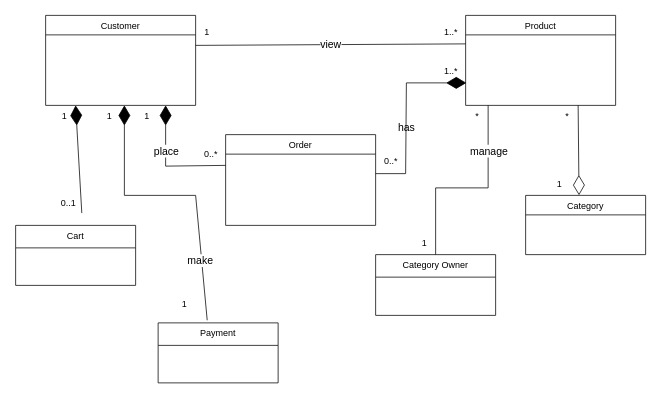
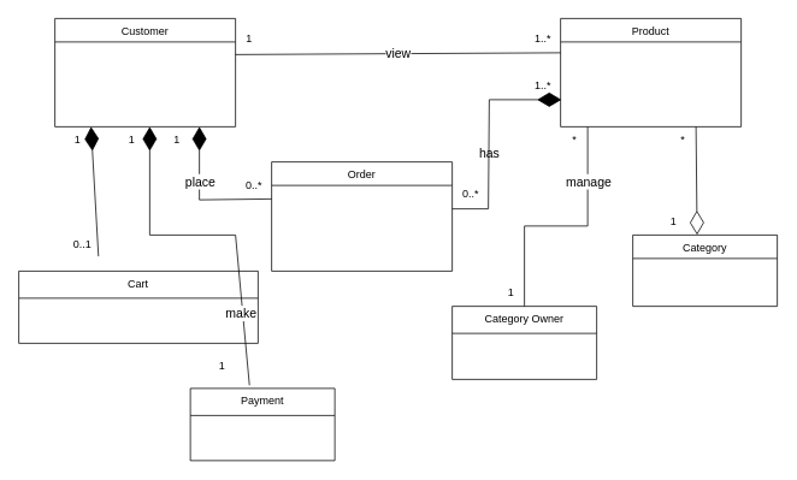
  <mxCell id="0" />
  <mxCell id="1" parent="0" />
  <mxCell id="2" value="Customer" style="swimlane;fontStyle=0;align=center;verticalAlign=top;childLayout=stackLayout;horizontal=1;startSize=26;horizontalStack=0;resizeParent=1;resizeLast=0;collapsible=1;marginBottom=0;rounded=0;shadow=0;strokeWidth=1;" parent="1" vertex="1"><mxGeometry x="60" y="20" width="200" height="120" as="geometry"><mxRectangle x="230" y="140" width="160" height="26" as="alternateBounds" /></mxGeometry></mxCell>
  <mxCell id="3" value="Product" style="swimlane;fontStyle=0;align=center;verticalAlign=top;childLayout=stackLayout;horizontal=1;startSize=26;horizontalStack=0;resizeParent=1;resizeLast=0;collapsible=1;marginBottom=0;rounded=0;shadow=0;strokeWidth=1;" parent="1" vertex="1"><mxGeometry x="620" y="20" width="200" height="120" as="geometry"><mxRectangle x="130" y="380" width="160" height="26" as="alternateBounds" /></mxGeometry></mxCell>
  <mxCell id="4" value="Payment" style="swimlane;fontStyle=0;align=center;verticalAlign=top;childLayout=stackLayout;horizontal=1;startSize=30;horizontalStack=0;resizeParent=1;resizeLast=0;collapsible=1;marginBottom=0;rounded=0;shadow=0;strokeWidth=1;" parent="1" vertex="1"><mxGeometry x="210" y="430" width="160" height="80" as="geometry"><mxRectangle x="340" y="380" width="170" height="26" as="alternateBounds" /></mxGeometry></mxCell>
  <mxCell id="5" value="Order" style="swimlane;fontStyle=0;align=center;verticalAlign=top;childLayout=stackLayout;horizontal=1;startSize=26;horizontalStack=0;resizeParent=1;resizeLast=0;collapsible=1;marginBottom=0;rounded=0;shadow=0;strokeWidth=1;" parent="1" vertex="1"><mxGeometry x="300" y="179" width="200" height="121" as="geometry"><mxRectangle x="340" y="380" width="170" height="26" as="alternateBounds" /></mxGeometry></mxCell>
  <mxCell id="6" value="Category" style="swimlane;fontStyle=0;align=center;verticalAlign=top;childLayout=stackLayout;horizontal=1;startSize=26;horizontalStack=0;resizeParent=1;resizeLast=0;collapsible=1;marginBottom=0;rounded=0;shadow=0;strokeWidth=1;" parent="1" vertex="1"><mxGeometry x="700" y="260" width="160" height="79" as="geometry"><mxRectangle x="130" y="380" width="160" height="26" as="alternateBounds" /></mxGeometry></mxCell>
- <mxCell id="7" value="Cart" style="swimlane;fontStyle=0;align=center;verticalAlign=top;childLayout=stackLayout;horizontal=1;startSize=30;horizontalStack=0;resizeParent=1;resizeLast=0;collapsible=1;marginBottom=0;rounded=0;shadow=0;strokeWidth=1;" parent="1" vertex="1"><mxGeometry x="20" y="300" width="160" height="80" as="geometry"><mxRectangle x="130" y="380" width="160" height="26" as="alternateBounds" /></mxGeometry></mxCell>
+ <mxCell id="7" value="Cart" style="swimlane;fontStyle=0;align=center;verticalAlign=top;childLayout=stackLayout;horizontal=1;startSize=30;horizontalStack=0;resizeParent=1;resizeLast=0;collapsible=1;marginBottom=0;rounded=0;shadow=0;strokeWidth=1;" parent="1" vertex="1"><mxGeometry x="20" y="300" width="265" height="80" as="geometry"><mxRectangle x="130" y="380" width="160" height="26" as="alternateBounds" /></mxGeometry></mxCell>
  <mxCell id="8" value="Category Owner" style="swimlane;fontStyle=0;align=center;verticalAlign=top;childLayout=stackLayout;horizontal=1;startSize=30;horizontalStack=0;resizeParent=1;resizeLast=0;collapsible=1;marginBottom=0;rounded=0;shadow=0;strokeWidth=1;" parent="1" vertex="1"><mxGeometry x="500" y="339" width="160" height="81" as="geometry"><mxRectangle x="340" y="380" width="170" height="26" as="alternateBounds" /></mxGeometry></mxCell>
  <mxCell id="9" value="" style="endArrow=none;html=1;rounded=0;" parent="1" edge="1"><mxGeometry relative="1" as="geometry"><mxPoint x="260" y="60" as="sourcePoint" /><mxPoint x="620" y="58" as="targetPoint" /></mxGeometry></mxCell>
  <mxCell id="10" value="&lt;font style=&quot;font-size: 14px;&quot;&gt;view&lt;/font&gt;" style="edgeLabel;html=1;align=center;verticalAlign=middle;resizable=0;points=[];" parent="9" vertex="1" connectable="0"><mxGeometry x="0.486" y="-1" relative="1" as="geometry"><mxPoint x="-88" y="-1" as="offset" /></mxGeometry></mxCell>
  <mxCell id="11" value="1" style="text;html=1;align=center;verticalAlign=middle;resizable=0;points=[];autosize=1;strokeColor=none;fillColor=none;" parent="1" vertex="1"><mxGeometry x="260" y="28" width="30" height="30" as="geometry" /></mxCell>
  <mxCell id="12" value="1..*" style="text;html=1;align=center;verticalAlign=middle;resizable=0;points=[];autosize=1;strokeColor=none;fillColor=none;" parent="1" vertex="1"><mxGeometry x="580" y="28" width="40" height="30" as="geometry" /></mxCell>
  <mxCell id="13" value="1" style="text;html=1;align=center;verticalAlign=middle;resizable=0;points=[];autosize=1;strokeColor=none;fillColor=none;" parent="1" vertex="1"><mxGeometry x="180" y="140" width="30" height="30" as="geometry" /></mxCell>
  <mxCell id="14" value="0..*" style="text;html=1;align=center;verticalAlign=middle;resizable=0;points=[];autosize=1;strokeColor=none;fillColor=none;" parent="1" vertex="1"><mxGeometry x="260" y="190" width="40" height="30" as="geometry" /></mxCell>
  <mxCell id="15" value="1..*" style="text;html=1;align=center;verticalAlign=middle;resizable=0;points=[];autosize=1;strokeColor=none;fillColor=none;" parent="1" vertex="1"><mxGeometry x="580" y="80" width="40" height="30" as="geometry" /></mxCell>
  <mxCell id="16" value="0..*" style="text;html=1;align=center;verticalAlign=middle;resizable=0;points=[];autosize=1;strokeColor=none;fillColor=none;" parent="1" vertex="1"><mxGeometry x="500" y="200" width="40" height="30" as="geometry" /></mxCell>
  <mxCell id="17" value="&lt;font style=&quot;font-size: 14px;&quot;&gt;has&lt;/font&gt;" style="edgeLabel;html=1;align=center;verticalAlign=middle;resizable=0;points=[];" parent="1" vertex="1" connectable="0"><mxGeometry x="530.001" y="169.997" as="geometry"><mxPoint x="10" as="offset" /></mxGeometry></mxCell>
  <mxCell id="18" value="" style="endArrow=diamondThin;endFill=1;endSize=24;html=1;rounded=0;" parent="1" edge="1"><mxGeometry width="160" relative="1" as="geometry"><mxPoint x="300" y="220" as="sourcePoint" /><mxPoint x="220" y="140" as="targetPoint" /><Array as="points"><mxPoint x="220" y="221" /></Array></mxGeometry></mxCell>
  <mxCell id="19" value="&lt;span style=&quot;font-size: 14px;&quot;&gt;place&lt;/span&gt;" style="edgeLabel;html=1;align=center;verticalAlign=middle;resizable=0;points=[];" parent="18" vertex="1" connectable="0"><mxGeometry x="0.304" y="-2" relative="1" as="geometry"><mxPoint x="-2" y="4" as="offset" /></mxGeometry></mxCell>
  <mxCell id="20" value="" style="endArrow=diamondThin;endFill=0;endSize=24;html=1;rounded=0;exitX=0.96;exitY=0.007;exitDx=0;exitDy=0;exitPerimeter=0;entryX=0.5;entryY=0;entryDx=0;entryDy=0;" parent="1" edge="1"><mxGeometry width="160" relative="1" as="geometry"><mxPoint x="770" y="140" as="sourcePoint" /><mxPoint x="771.2" y="259.79" as="targetPoint" /></mxGeometry></mxCell>
  <mxCell id="21" value="*" style="text;html=1;align=center;verticalAlign=middle;resizable=0;points=[];autosize=1;strokeColor=none;fillColor=none;" parent="1" vertex="1"><mxGeometry x="740" y="140" width="30" height="30" as="geometry" /></mxCell>
  <mxCell id="22" value="1" style="text;html=1;align=center;verticalAlign=middle;resizable=0;points=[];autosize=1;strokeColor=none;fillColor=none;" parent="1" vertex="1"><mxGeometry x="730" y="230" width="30" height="30" as="geometry" /></mxCell>
  <mxCell id="23" value="" style="endArrow=diamondThin;endFill=1;endSize=24;html=1;rounded=0;" parent="1" edge="1"><mxGeometry width="160" relative="1" as="geometry"><mxPoint x="500" y="231" as="sourcePoint" /><mxPoint x="621" y="110" as="targetPoint" /><Array as="points"><mxPoint x="540" y="231" /><mxPoint x="541" y="110" /></Array></mxGeometry></mxCell>
  <mxCell id="24" value="" style="endArrow=diamondThin;endFill=1;endSize=24;html=1;rounded=0;exitX=0.956;exitY=0.953;exitDx=0;exitDy=0;exitPerimeter=0;" parent="1" source="26" edge="1"><mxGeometry width="160" relative="1" as="geometry"><mxPoint x="104" y="302" as="sourcePoint" /><mxPoint x="100" y="140" as="targetPoint" /></mxGeometry></mxCell>
  <mxCell id="25" value="1" style="text;html=1;align=center;verticalAlign=middle;resizable=0;points=[];autosize=1;strokeColor=none;fillColor=none;" parent="1" vertex="1"><mxGeometry x="70" y="140" width="30" height="30" as="geometry" /></mxCell>
  <mxCell id="26" value="0..1" style="text;html=1;align=center;verticalAlign=middle;resizable=0;points=[];autosize=1;strokeColor=none;fillColor=none;" parent="1" vertex="1"><mxGeometry x="70" y="255" width="40" height="30" as="geometry" /></mxCell>
  <mxCell id="27" value="" style="endArrow=diamondThin;endFill=1;endSize=24;html=1;rounded=0;exitX=0.409;exitY=-0.043;exitDx=0;exitDy=0;exitPerimeter=0;" parent="1" source="4" edge="1"><mxGeometry width="160" relative="1" as="geometry"><mxPoint x="280" y="410" as="sourcePoint" /><mxPoint x="165" y="140" as="targetPoint" /><Array as="points"><mxPoint x="260" y="260" /><mxPoint x="165" y="260" /></Array></mxGeometry></mxCell>
  <mxCell id="28" value="&lt;font style=&quot;font-size: 14px;&quot;&gt;make&lt;/font&gt;" style="edgeLabel;html=1;align=center;verticalAlign=middle;resizable=0;points=[];" parent="27" vertex="1" connectable="0"><mxGeometry x="-0.575" y="2" relative="1" as="geometry"><mxPoint as="offset" /></mxGeometry></mxCell>
  <mxCell id="29" value="1" style="text;html=1;align=center;verticalAlign=middle;resizable=0;points=[];autosize=1;strokeColor=none;fillColor=none;" parent="1" vertex="1"><mxGeometry x="130" y="140" width="30" height="30" as="geometry" /></mxCell>
  <mxCell id="30" value="1" style="text;html=1;align=center;verticalAlign=middle;resizable=0;points=[];autosize=1;strokeColor=none;fillColor=none;" parent="1" vertex="1"><mxGeometry x="230" y="390" width="30" height="30" as="geometry" /></mxCell>
  <mxCell id="31" value="" style="endArrow=none;html=1;rounded=0;exitX=0.5;exitY=0;exitDx=0;exitDy=0;" parent="1" source="8" edge="1"><mxGeometry relative="1" as="geometry"><mxPoint x="600" y="330" as="sourcePoint" /><mxPoint x="650" y="140" as="targetPoint" /><Array as="points"><mxPoint x="580" y="250" /><mxPoint x="650" y="250" /></Array></mxGeometry></mxCell>
  <mxCell id="32" value="&lt;span style=&quot;font-size: 14px;&quot;&gt;manage&lt;/span&gt;" style="edgeLabel;html=1;align=center;verticalAlign=middle;resizable=0;points=[];" parent="31" vertex="1" connectable="0"><mxGeometry x="0.486" y="-1" relative="1" as="geometry"><mxPoint x="-1" y="-9" as="offset" /></mxGeometry></mxCell>
  <mxCell id="33" value="*" style="text;html=1;align=center;verticalAlign=middle;resizable=0;points=[];autosize=1;strokeColor=none;fillColor=none;" parent="1" vertex="1"><mxGeometry x="620" y="140" width="30" height="30" as="geometry" /></mxCell>
  <mxCell id="34" value="1" style="text;html=1;align=center;verticalAlign=middle;resizable=0;points=[];autosize=1;strokeColor=none;fillColor=none;" parent="1" vertex="1"><mxGeometry x="550" y="309" width="30" height="30" as="geometry" /></mxCell>
